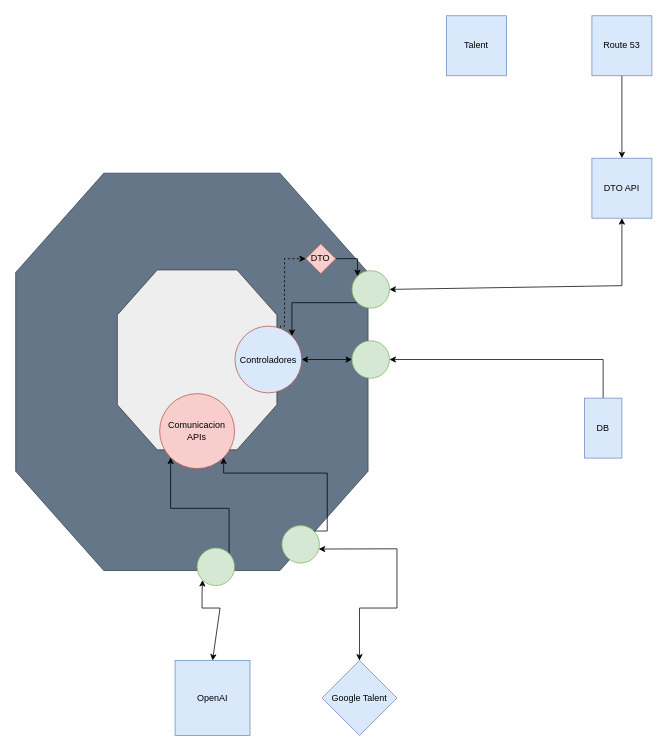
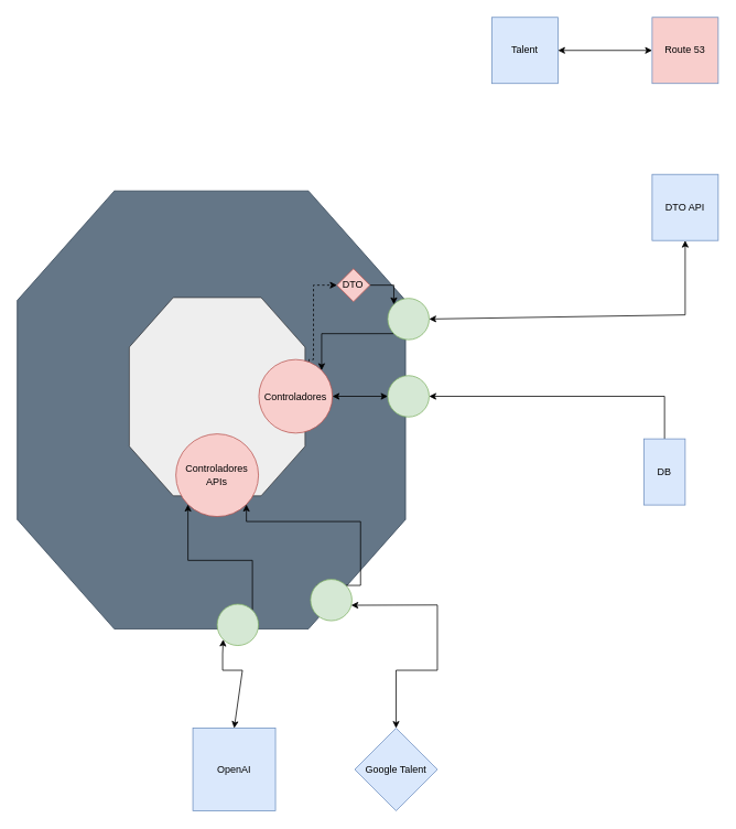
  <mxCell id="0" />
  <mxCell id="1" parent="0" />
  <mxCell id="2" value="" style="verticalLabelPosition=bottom;verticalAlign=top;html=1;shape=mxgraph.basic.polygon;polyCoords=[[0.25,0],[0.75,0],[1,0.25],[1,0.75],[0.75,1],[0.25,1],[0,0.75],[0,0.25]];polyline=0;fillColor=#647687;strokeColor=#314354;fontColor=#ffffff;" vertex="1" parent="1"><mxGeometry x="20.42" y="230" width="470" height="530" as="geometry" /></mxCell>
  <mxCell id="3" style="edgeStyle=orthogonalEdgeStyle;rounded=0;orthogonalLoop=1;jettySize=auto;html=1;exitX=0;exitY=1;exitDx=0;exitDy=0;entryX=1;entryY=0;entryDx=0;entryDy=0;" edge="1" parent="1" source="4" target="26"><mxGeometry relative="1" as="geometry" /></mxCell>
  <mxCell id="4" value="" style="ellipse;whiteSpace=wrap;html=1;aspect=fixed;fillColor=#d5e8d4;strokeColor=#82b366;" vertex="1" parent="1"><mxGeometry x="469" y="360" width="50" height="50" as="geometry" /></mxCell>
  <mxCell id="5" value="DTO API" style="whiteSpace=wrap;html=1;aspect=fixed;fillColor=#dae8fc;strokeColor=#6c8ebf;" vertex="1" parent="1"><mxGeometry x="789" y="210" width="80" height="80" as="geometry" /></mxCell>
  <mxCell id="6" style="edgeStyle=orthogonalEdgeStyle;rounded=0;orthogonalLoop=1;jettySize=auto;html=1;exitX=0.5;exitY=0;exitDx=0;exitDy=0;entryX=1;entryY=0.5;entryDx=0;entryDy=0;" edge="1" parent="1" source="7" target="28"><mxGeometry relative="1" as="geometry" /></mxCell>
  <mxCell id="7" value="DB" style="whiteSpace=wrap;html=1;aspect=fixed;fillColor=#dae8fc;strokeColor=#6c8ebf;" vertex="1" parent="1"><mxGeometry x="779" y="530" width="50" height="80" as="geometry" /></mxCell>
  <mxCell id="8" value="Google Talent" style="rhombus;whiteSpace=wrap;html=1;aspect=fixed;fillColor=#dae8fc;strokeColor=#6c8ebf;" vertex="1" parent="1"><mxGeometry x="429" y="880" width="100" height="100" as="geometry" /></mxCell>
  <mxCell id="9" style="edgeStyle=orthogonalEdgeStyle;rounded=0;orthogonalLoop=1;jettySize=auto;html=1;exitX=0;exitY=0;exitDx=0;exitDy=0;entryX=1;entryY=1;entryDx=0;entryDy=0;" edge="1" parent="1" source="10" target="27"><mxGeometry relative="1" as="geometry"><Array as="points"><mxPoint x="436" y="630" /><mxPoint x="298" y="630" /></Array></mxGeometry></mxCell>
  <mxCell id="10" value="" style="ellipse;whiteSpace=wrap;html=1;aspect=fixed;fillColor=#d5e8d4;strokeColor=#82b366;" vertex="1" parent="1"><mxGeometry x="375.54" y="700" width="50" height="50" as="geometry" /></mxCell>
  <mxCell id="11" style="edgeStyle=orthogonalEdgeStyle;rounded=0;orthogonalLoop=1;jettySize=auto;html=1;exitX=1;exitY=0;exitDx=0;exitDy=0;entryX=0;entryY=1;entryDx=0;entryDy=0;" edge="1" parent="1" source="12" target="27"><mxGeometry relative="1" as="geometry" /></mxCell>
  <mxCell id="12" value="" style="ellipse;whiteSpace=wrap;html=1;aspect=fixed;fillColor=#d5e8d4;strokeColor=#82b366;" vertex="1" parent="1"><mxGeometry x="262.42" y="730" width="50" height="50" as="geometry" /></mxCell>
  <mxCell id="13" value="OpenAI" style="whiteSpace=wrap;html=1;aspect=fixed;fillColor=#dae8fc;strokeColor=#6c8ebf;" vertex="1" parent="1"><mxGeometry x="233" y="880" width="100" height="100" as="geometry" /></mxCell>
  <mxCell id="14" style="edgeStyle=orthogonalEdgeStyle;rounded=0;orthogonalLoop=1;jettySize=auto;html=1;exitX=1;exitY=0.5;exitDx=0;exitDy=0;entryX=0;entryY=0;entryDx=0;entryDy=0;" edge="1" parent="1" source="15" target="4"><mxGeometry relative="1" as="geometry" /></mxCell>
  <mxCell id="15" value="DTO" style="rhombus;whiteSpace=wrap;html=1;aspect=fixed;fillColor=#f8cecc;strokeColor=#b85450;" vertex="1" parent="1"><mxGeometry x="407.41" y="324" width="40" height="40" as="geometry" /></mxCell>
  <mxCell id="16" style="edgeStyle=orthogonalEdgeStyle;rounded=0;orthogonalLoop=1;jettySize=auto;html=1;exitX=0.682;exitY=0.024;exitDx=0;exitDy=0;entryX=0;entryY=0.5;entryDx=0;entryDy=0;exitPerimeter=0;dashed=1;" edge="1" parent="1" source="26" target="15"><mxGeometry relative="1" as="geometry"><Array as="points"><mxPoint x="374" y="434" /><mxPoint x="379" y="434" /><mxPoint x="379" y="344" /></Array></mxGeometry></mxCell>
  <mxCell id="17" value="" style="endArrow=classic;startArrow=classic;html=1;rounded=0;entryX=0.5;entryY=1;entryDx=0;entryDy=0;exitX=1;exitY=0.5;exitDx=0;exitDy=0;" edge="1" parent="1" source="4" target="5"><mxGeometry width="50" height="50" relative="1" as="geometry"><mxPoint x="369" y="490" as="sourcePoint" /><mxPoint x="419" y="440" as="targetPoint" /><Array as="points"><mxPoint x="829" y="380" /></Array></mxGeometry></mxCell>
  <mxCell id="18" value="" style="endArrow=classic;startArrow=classic;html=1;rounded=0;exitX=0.5;exitY=0;exitDx=0;exitDy=0;entryX=0.982;entryY=0.626;entryDx=0;entryDy=0;entryPerimeter=0;" edge="1" parent="1" source="8" target="10"><mxGeometry width="50" height="50" relative="1" as="geometry"><mxPoint x="369" y="720" as="sourcePoint" /><mxPoint x="419" y="670" as="targetPoint" /><Array as="points"><mxPoint x="479" y="810" /><mxPoint x="529" y="810" /><mxPoint x="529" y="731" /></Array></mxGeometry></mxCell>
  <mxCell id="19" value="" style="endArrow=classic;startArrow=classic;html=1;rounded=0;exitX=0.5;exitY=0;exitDx=0;exitDy=0;entryX=0;entryY=1;entryDx=0;entryDy=0;" edge="1" parent="1" source="13" target="12"><mxGeometry width="50" height="50" relative="1" as="geometry"><mxPoint x="369" y="720" as="sourcePoint" /><mxPoint x="219" y="760" as="targetPoint" /><Array as="points"><mxPoint x="293" y="810" /><mxPoint x="269" y="810" /><mxPoint x="269" y="790" /></Array></mxGeometry></mxCell>
- <mxCell id="20" value="Route 53" style="whiteSpace=wrap;html=1;aspect=fixed;fillColor=#dae8fc;strokeColor=#6c8ebf;" vertex="1" parent="1"><mxGeometry x="789" y="20" width="80" height="80" as="geometry" /></mxCell>
- <mxCell id="21" value="" style="endArrow=classic;html=1;rounded=0;exitX=0.5;exitY=1;exitDx=0;exitDy=0;" edge="1" parent="1" source="20" target="5"><mxGeometry width="50" height="50" relative="1" as="geometry"><mxPoint x="599" y="300" as="sourcePoint" /><mxPoint x="649" as="targetPoint" y="250" /></mxGeometry></mxCell>
+ <mxCell id="20" value="Route 53" style="whiteSpace=wrap;html=1;aspect=fixed;fillColor=#f8cecc;strokeColor=#6c8ebf;" vertex="1" parent="1"><mxGeometry x="789" y="20" width="80" height="80" as="geometry" /></mxCell>
  <mxCell id="22" value="Talent" style="whiteSpace=wrap;html=1;aspect=fixed;fillColor=#dae8fc;strokeColor=#6c8ebf;" vertex="1" parent="1"><mxGeometry x="595" y="20" width="80" height="80" as="geometry" /></mxCell>
+ <mxCell id="23" value="" style="endArrow=classic;startArrow=classic;html=1;rounded=0;entryX=0;entryY=0.5;entryDx=0;entryDy=0;exitX=1;exitY=0.5;exitDx=0;exitDy=0;" edge="1" parent="1" source="22" target="20"><mxGeometry width="50" height="50" relative="1" as="geometry"><mxPoint x="529" y="290" as="sourcePoint" /><mxPoint x="579" y="240" as="targetPoint" /></mxGeometry></mxCell>
  <mxCell id="24" value="" style="group" vertex="1" connectable="0" parent="1"><mxGeometry x="277.59" y="325" width="245.91" height="265" as="geometry" /></mxCell>
  <mxCell id="25" value="" style="verticalLabelPosition=bottom;verticalAlign=top;html=1;shape=mxgraph.basic.polygon;polyCoords=[[0.25,0],[0.75,0],[1,0.25],[1,0.75],[0.75,1],[0.25,1],[0,0.75],[0,0.25]];polyline=0;fillColor=#eeeeee;strokeColor=#36393d;" vertex="1" parent="24"><mxGeometry x="-121.59" y="34" width="212.83" height="240" as="geometry" /></mxCell>
- <mxCell id="26" value="Controladores" style="ellipse;whiteSpace=wrap;html=1;aspect=fixed;fillColor=#dae8fc;strokeColor=#b85450;" vertex="1" parent="24"><mxGeometry x="35.32" y="109" width="89" height="89" as="geometry" /></mxCell>
- <mxCell id="27" value="Comunicacion APIs" style="ellipse;whiteSpace=wrap;html=1;aspect=fixed;fillColor=#f8cecc;strokeColor=#b85450;" vertex="1" parent="24"><mxGeometry x="-65.17" y="199" width="100" height="100" as="geometry" /></mxCell>
+ <mxCell id="26" value="Controladores" style="ellipse;whiteSpace=wrap;html=1;aspect=fixed;fillColor=#f8cecc;strokeColor=#b85450;" vertex="1" parent="24"><mxGeometry x="35.32" y="109" width="89" height="89" as="geometry" /></mxCell>
+ <mxCell id="27" value="Controladores APIs" style="ellipse;whiteSpace=wrap;html=1;aspect=fixed;fillColor=#f8cecc;strokeColor=#b85450;" vertex="1" parent="24"><mxGeometry x="-65.17" y="199" width="100" height="100" as="geometry" /></mxCell>
  <mxCell id="28" value="" style="ellipse;whiteSpace=wrap;html=1;aspect=fixed;fillColor=#d5e8d4;strokeColor=#82b366;" vertex="1" parent="24"><mxGeometry x="191.41" y="128.5" width="50" height="50" as="geometry" /></mxCell>
  <mxCell id="29" value="" style="endArrow=classic;startArrow=classic;html=1;rounded=0;exitX=1;exitY=0.5;exitDx=0;exitDy=0;entryX=0;entryY=0.5;entryDx=0;entryDy=0;" edge="1" parent="24" source="26" target="28"><mxGeometry width="50" height="50" relative="1" as="geometry"><mxPoint x="91.41" y="205" as="sourcePoint" /><mxPoint x="321.41" y="160" as="targetPoint" /></mxGeometry></mxCell>
